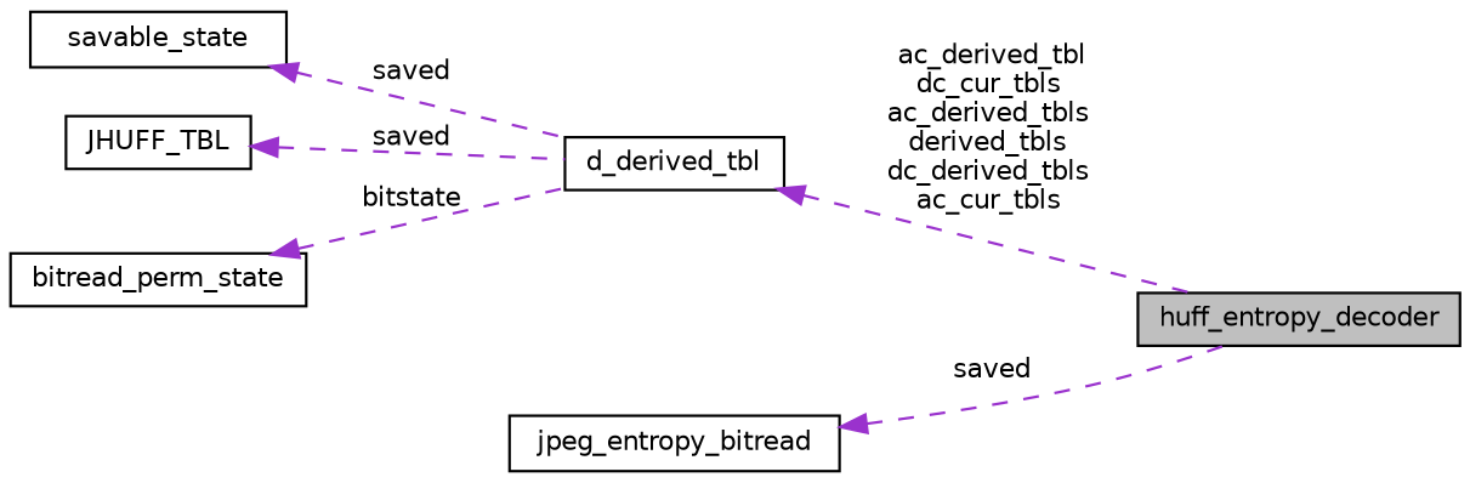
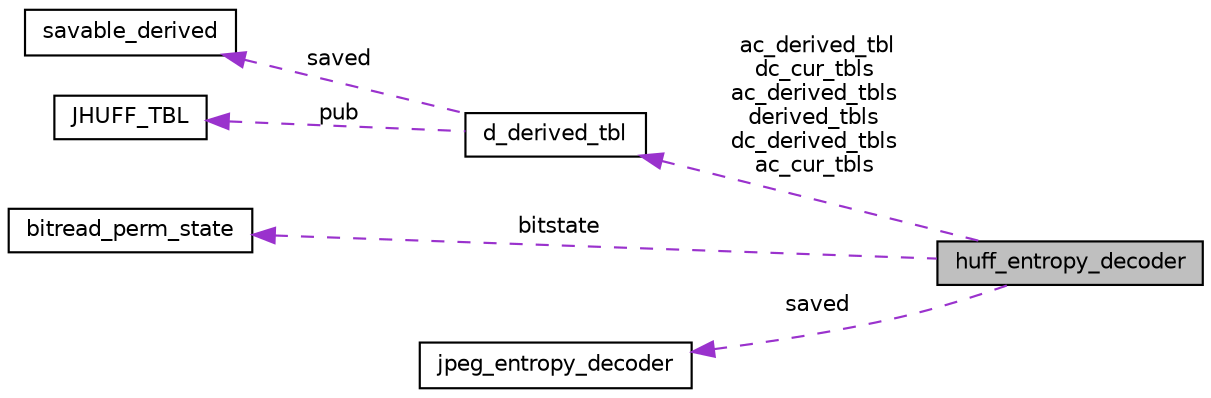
  digraph {
    rankdir=LR
    node [color=black fillcolor=white fontname=Helvetica fontsize=10 shape=record style=filled]
    edge [color=darkorchid3 dir=back fontname=Helvetica fontsize=10 labelfontname=Helvetica labelfontsize=10 style=dashed]
    n1 [fillcolor=grey75 fontcolor=black height=0.2 label=huff_entropy_decoder width=0.4]
    n2 [height=0.2 label=d_derived_tbl width=0.4]
    n3 [height=0.2 label=JHUFF_TBL width=0.4]
    n4 [height=0.2 label=bitread_perm_state width=0.4]
-   n5 [height=0.2 label=savable_state width=0.4]
-   n6 [height=0.2 label=jpeg_entropy_bitread width=0.4]
+   n5 [height=0.2 label=savable_derived width=0.4]
+   n6 [height=0.2 label=jpeg_entropy_decoder width=0.4]
    n2 -> n1 [label=" ac_derived_tbl\ndc_cur_tbls\nac_derived_tbls\nderived_tbls\ndc_derived_tbls\nac_cur_tbls"]
-   n3 -> n2 [label=" saved"]
-   n4 -> n2 [label=" bitstate"]
+   n3 -> n2 [label=" pub"]
+   n4 -> n1 [label=" bitstate"]
    n5 -> n2 [label=" saved"]
    n6 -> n1 [label=" saved"]
  }
